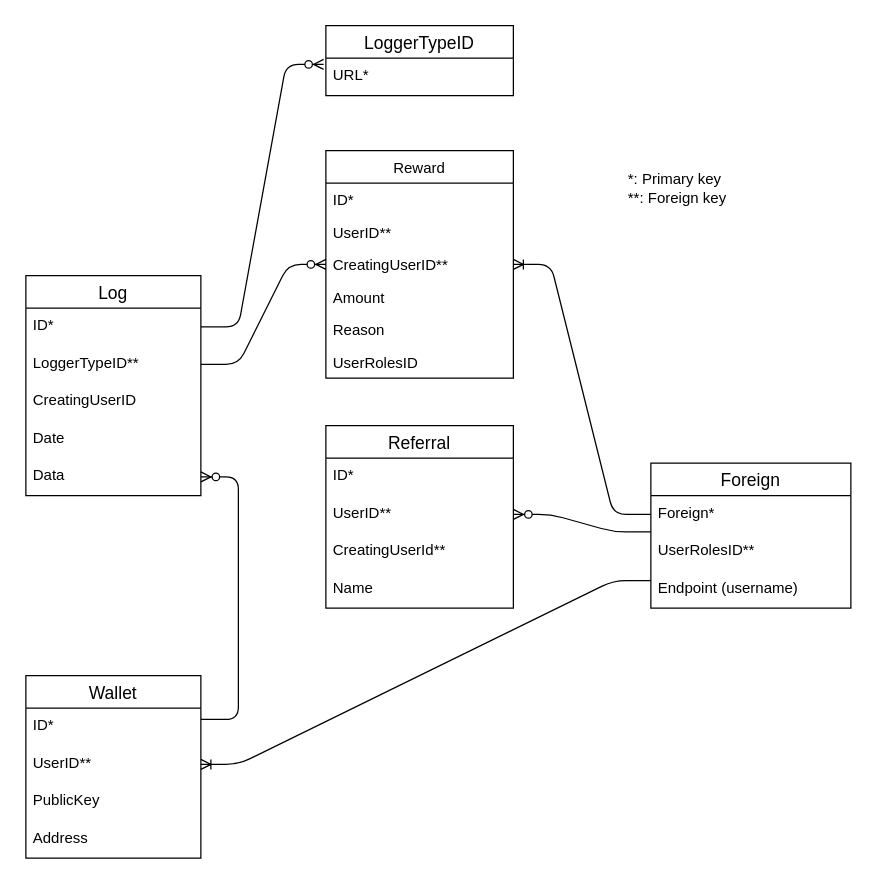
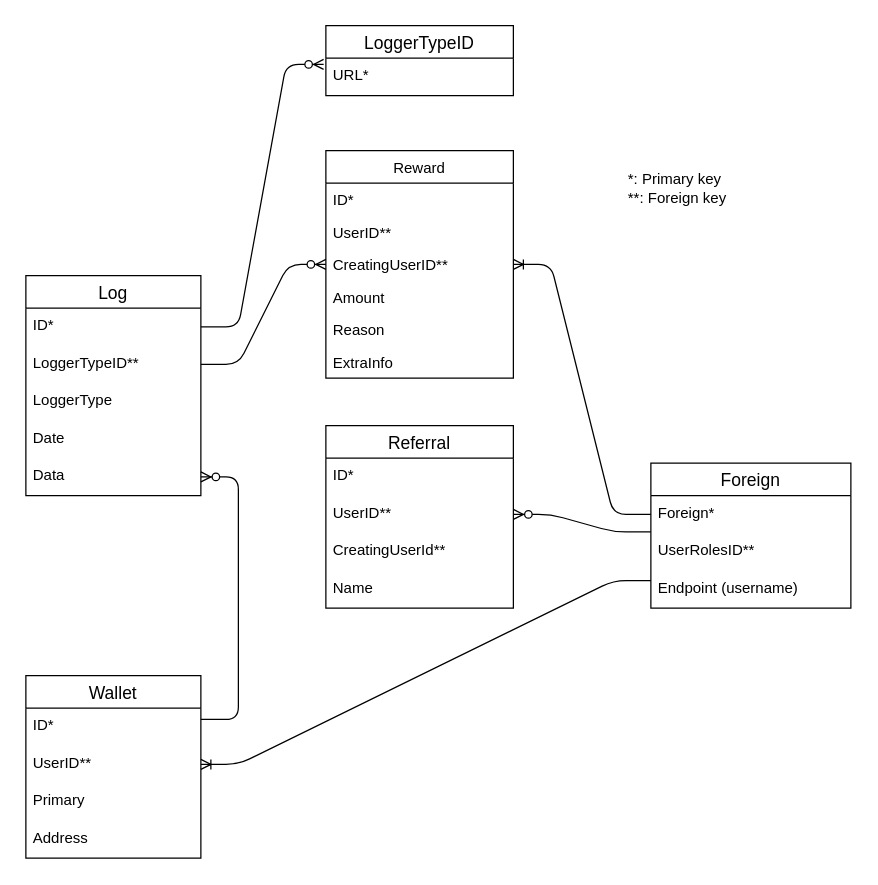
  <mxCell id="0" />
  <mxCell id="1" parent="0" />
  <mxCell id="2" value="Foreign" style="swimlane;fontStyle=0;childLayout=stackLayout;horizontal=1;startSize=26;horizontalStack=0;resizeParent=1;resizeParentMax=0;resizeLast=0;collapsible=1;marginBottom=0;align=center;fontSize=14;" parent="1" vertex="1"><mxGeometry x="520" y="370" width="160" height="116" as="geometry" /></mxCell>
  <mxCell id="3" value="Foreign*" style="text;strokeColor=none;fillColor=none;spacingLeft=4;spacingRight=4;overflow=hidden;rotatable=0;points=[[0,0.5],[1,0.5]];portConstraint=eastwest;fontSize=12;" parent="2" vertex="1"><mxGeometry y="26" width="160" height="30" as="geometry" /></mxCell>
  <mxCell id="4" value="UserRolesID**" style="text;strokeColor=none;fillColor=none;spacingLeft=4;spacingRight=4;overflow=hidden;rotatable=0;points=[[0,0.5],[1,0.5]];portConstraint=eastwest;fontSize=12;" parent="2" vertex="1"><mxGeometry y="56" width="160" height="30" as="geometry" /></mxCell>
  <mxCell id="5" value="Endpoint (username)" style="text;strokeColor=none;fillColor=none;spacingLeft=4;spacingRight=4;overflow=hidden;rotatable=0;points=[[0,0.5],[1,0.5]];portConstraint=eastwest;fontSize=12;" parent="2" vertex="1"><mxGeometry y="86" width="160" height="30" as="geometry" /></mxCell>
  <mxCell id="6" value="Reward" style="swimlane;fontStyle=0;childLayout=stackLayout;horizontal=1;startSize=26;fillColor=none;horizontalStack=0;resizeParent=1;resizeParentMax=0;resizeLast=0;collapsible=1;marginBottom=0;" parent="1" vertex="1"><mxGeometry x="260" y="120" width="150" height="182" as="geometry" /></mxCell>
  <mxCell id="7" value="ID*" style="text;strokeColor=none;fillColor=none;align=left;verticalAlign=top;spacingLeft=4;spacingRight=4;overflow=hidden;rotatable=0;points=[[0,0.5],[1,0.5]];portConstraint=eastwest;" parent="6" vertex="1"><mxGeometry y="26" width="150" height="26" as="geometry" /></mxCell>
  <mxCell id="8" value="UserID**" style="text;strokeColor=none;fillColor=none;align=left;verticalAlign=top;spacingLeft=4;spacingRight=4;overflow=hidden;rotatable=0;points=[[0,0.5],[1,0.5]];portConstraint=eastwest;" parent="6" vertex="1"><mxGeometry y="52" width="150" height="26" as="geometry" /></mxCell>
  <mxCell id="9" value="CreatingUserID**&#10;" style="text;strokeColor=none;fillColor=none;align=left;verticalAlign=top;spacingLeft=4;spacingRight=4;overflow=hidden;rotatable=0;points=[[0,0.5],[1,0.5]];portConstraint=eastwest;" parent="6" vertex="1"><mxGeometry y="78" width="150" height="26" as="geometry" /></mxCell>
  <mxCell id="10" value="Amount&#10;" style="text;strokeColor=none;fillColor=none;align=left;verticalAlign=top;spacingLeft=4;spacingRight=4;overflow=hidden;rotatable=0;points=[[0,0.5],[1,0.5]];portConstraint=eastwest;" parent="6" vertex="1"><mxGeometry y="104" width="150" height="26" as="geometry" /></mxCell>
  <mxCell id="11" value="Reason&#10;" style="text;strokeColor=none;fillColor=none;align=left;verticalAlign=top;spacingLeft=4;spacingRight=4;overflow=hidden;rotatable=0;points=[[0,0.5],[1,0.5]];portConstraint=eastwest;" parent="6" vertex="1"><mxGeometry y="130" width="150" height="26" as="geometry" /></mxCell>
- <mxCell id="12" value="UserRolesID" style="text;strokeColor=none;fillColor=none;align=left;verticalAlign=top;spacingLeft=4;spacingRight=4;overflow=hidden;rotatable=0;points=[[0,0.5],[1,0.5]];portConstraint=eastwest;" parent="6" vertex="1"><mxGeometry y="156" width="150" height="26" as="geometry" /></mxCell>
+ <mxCell id="12" value="ExtraInfo" style="text;strokeColor=none;fillColor=none;align=left;verticalAlign=top;spacingLeft=4;spacingRight=4;overflow=hidden;rotatable=0;points=[[0,0.5],[1,0.5]];portConstraint=eastwest;" parent="6" vertex="1"><mxGeometry y="156" width="150" height="26" as="geometry" /></mxCell>
  <mxCell id="13" value="Referral" style="swimlane;fontStyle=0;childLayout=stackLayout;horizontal=1;startSize=26;horizontalStack=0;resizeParent=1;resizeParentMax=0;resizeLast=0;collapsible=1;marginBottom=0;align=center;fontSize=14;" parent="1" vertex="1"><mxGeometry x="260" y="340" width="150" height="146" as="geometry" /></mxCell>
  <mxCell id="14" value="ID*" style="text;strokeColor=none;fillColor=none;spacingLeft=4;spacingRight=4;overflow=hidden;rotatable=0;points=[[0,0.5],[1,0.5]];portConstraint=eastwest;fontSize=12;" parent="13" vertex="1"><mxGeometry y="26" width="150" height="30" as="geometry" /></mxCell>
  <mxCell id="15" value="UserID**" style="text;strokeColor=none;fillColor=none;spacingLeft=4;spacingRight=4;overflow=hidden;rotatable=0;points=[[0,0.5],[1,0.5]];portConstraint=eastwest;fontSize=12;" parent="13" vertex="1"><mxGeometry y="56" width="150" height="30" as="geometry" /></mxCell>
  <mxCell id="16" value="CreatingUserId**" style="text;strokeColor=none;fillColor=none;spacingLeft=4;spacingRight=4;overflow=hidden;rotatable=0;points=[[0,0.5],[1,0.5]];portConstraint=eastwest;fontSize=12;" parent="13" vertex="1"><mxGeometry y="86" width="150" height="30" as="geometry" /></mxCell>
  <mxCell id="17" value="Name" style="text;strokeColor=none;fillColor=none;spacingLeft=4;spacingRight=4;overflow=hidden;rotatable=0;points=[[0,0.5],[1,0.5]];portConstraint=eastwest;fontSize=12;" parent="13" vertex="1"><mxGeometry y="116" width="150" height="30" as="geometry" /></mxCell>
  <mxCell id="18" value="" style="edgeStyle=entityRelationEdgeStyle;fontSize=12;html=1;endArrow=ERzeroToMany;endFill=1;exitX=0;exitY=-0.033;exitDx=0;exitDy=0;exitPerimeter=0;" parent="1" source="4" target="15" edge="1"><mxGeometry width="100" height="100" relative="1" as="geometry"><mxPoint x="442" y="309" as="sourcePoint" /><mxPoint x="180" y="449.998" as="targetPoint" /></mxGeometry></mxCell>
  <mxCell id="19" value="" style="edgeStyle=entityRelationEdgeStyle;fontSize=12;html=1;endArrow=ERoneToMany;" parent="1" source="3" target="9" edge="1"><mxGeometry width="100" height="100" relative="1" as="geometry"><mxPoint x="450" y="380" as="sourcePoint" /><mxPoint x="550" y="280" as="targetPoint" /></mxGeometry></mxCell>
  <mxCell id="20" value="*: Primary key&lt;br&gt;**: Foreign key" style="text;html=1;strokeColor=none;fillColor=none;align=left;verticalAlign=middle;whiteSpace=wrap;rounded=0;" parent="1" vertex="1"><mxGeometry x="500" y="140" width="110" height="20" as="geometry" /></mxCell>
  <mxCell id="21" value="Wallet" style="swimlane;fontStyle=0;childLayout=stackLayout;horizontal=1;startSize=26;horizontalStack=0;resizeParent=1;resizeParentMax=0;resizeLast=0;collapsible=1;marginBottom=0;align=center;fontSize=14;" parent="1" vertex="1"><mxGeometry x="20" y="540" width="140" height="146" as="geometry" /></mxCell>
  <mxCell id="22" value="ID*" style="text;strokeColor=none;fillColor=none;spacingLeft=4;spacingRight=4;overflow=hidden;rotatable=0;points=[[0,0.5],[1,0.5]];portConstraint=eastwest;fontSize=12;" parent="21" vertex="1"><mxGeometry y="26" width="140" height="30" as="geometry" /></mxCell>
  <mxCell id="23" value="UserID**" style="text;strokeColor=none;fillColor=none;spacingLeft=4;spacingRight=4;overflow=hidden;rotatable=0;points=[[0,0.5],[1,0.5]];portConstraint=eastwest;fontSize=12;" parent="21" vertex="1"><mxGeometry y="56" width="140" height="30" as="geometry" /></mxCell>
- <mxCell id="24" value="PublicKey" style="text;strokeColor=none;fillColor=none;spacingLeft=4;spacingRight=4;overflow=hidden;rotatable=0;points=[[0,0.5],[1,0.5]];portConstraint=eastwest;fontSize=12;" parent="21" vertex="1"><mxGeometry y="86" width="140" height="30" as="geometry" /></mxCell>
+ <mxCell id="24" value="Primary" style="text;strokeColor=none;fillColor=none;spacingLeft=4;spacingRight=4;overflow=hidden;rotatable=0;points=[[0,0.5],[1,0.5]];portConstraint=eastwest;fontSize=12;" parent="21" vertex="1"><mxGeometry y="86" width="140" height="30" as="geometry" /></mxCell>
  <mxCell id="25" value="Address" style="text;strokeColor=none;fillColor=none;spacingLeft=4;spacingRight=4;overflow=hidden;rotatable=0;points=[[0,0.5],[1,0.5]];portConstraint=eastwest;fontSize=12;" parent="21" vertex="1"><mxGeometry y="116" width="140" height="30" as="geometry" /></mxCell>
  <mxCell id="26" style="edgeStyle=orthogonalEdgeStyle;rounded=0;orthogonalLoop=1;jettySize=auto;html=1;exitX=1;exitY=0.5;exitDx=0;exitDy=0;" parent="21" source="23" target="23" edge="1"><mxGeometry relative="1" as="geometry" /></mxCell>
  <mxCell id="27" value="" style="edgeStyle=entityRelationEdgeStyle;fontSize=12;html=1;endArrow=ERoneToMany;exitX=0;exitY=0.267;exitDx=0;exitDy=0;exitPerimeter=0;" parent="1" source="5" target="23" edge="1"><mxGeometry width="100" height="100" relative="1" as="geometry"><mxPoint x="350" y="530" as="sourcePoint" /><mxPoint x="450" y="430" as="targetPoint" /></mxGeometry></mxCell>
  <mxCell id="28" value="Log" style="swimlane;fontStyle=0;childLayout=stackLayout;horizontal=1;startSize=26;horizontalStack=0;resizeParent=1;resizeParentMax=0;resizeLast=0;collapsible=1;marginBottom=0;align=center;fontSize=14;" vertex="1" parent="1"><mxGeometry x="20" y="220" width="140" height="176" as="geometry" /></mxCell>
  <mxCell id="29" value="ID*" style="text;strokeColor=none;fillColor=none;spacingLeft=4;spacingRight=4;overflow=hidden;rotatable=0;points=[[0,0.5],[1,0.5]];portConstraint=eastwest;fontSize=12;" vertex="1" parent="28"><mxGeometry y="26" width="140" height="30" as="geometry" /></mxCell>
  <mxCell id="30" value="LoggerTypeID**" style="text;strokeColor=none;fillColor=none;spacingLeft=4;spacingRight=4;overflow=hidden;rotatable=0;points=[[0,0.5],[1,0.5]];portConstraint=eastwest;fontSize=12;" vertex="1" parent="28"><mxGeometry y="56" width="140" height="30" as="geometry" /></mxCell>
- <mxCell id="31" value="CreatingUserID" style="text;strokeColor=none;fillColor=none;spacingLeft=4;spacingRight=4;overflow=hidden;rotatable=0;points=[[0,0.5],[1,0.5]];portConstraint=eastwest;fontSize=12;" vertex="1" parent="28"><mxGeometry y="86" width="140" height="30" as="geometry" /></mxCell>
+ <mxCell id="31" value="LoggerType" style="text;strokeColor=none;fillColor=none;spacingLeft=4;spacingRight=4;overflow=hidden;rotatable=0;points=[[0,0.5],[1,0.5]];portConstraint=eastwest;fontSize=12;" vertex="1" parent="28"><mxGeometry y="86" width="140" height="30" as="geometry" /></mxCell>
  <mxCell id="32" value="Date" style="text;strokeColor=none;fillColor=none;spacingLeft=4;spacingRight=4;overflow=hidden;rotatable=0;points=[[0,0.5],[1,0.5]];portConstraint=eastwest;fontSize=12;" vertex="1" parent="28"><mxGeometry y="116" width="140" height="30" as="geometry" /></mxCell>
  <mxCell id="33" value="Data" style="text;strokeColor=none;fillColor=none;spacingLeft=4;spacingRight=4;overflow=hidden;rotatable=0;points=[[0,0.5],[1,0.5]];portConstraint=eastwest;fontSize=12;" vertex="1" parent="28"><mxGeometry y="146" width="140" height="30" as="geometry" /></mxCell>
  <mxCell id="34" value="LoggerTypeID" style="swimlane;fontStyle=0;childLayout=stackLayout;horizontal=1;startSize=26;horizontalStack=0;resizeParent=1;resizeParentMax=0;resizeLast=0;collapsible=1;marginBottom=0;align=center;fontSize=14;" vertex="1" parent="1"><mxGeometry x="260" y="20" width="150" height="56" as="geometry" /></mxCell>
  <mxCell id="35" value="URL*" style="text;strokeColor=none;fillColor=none;spacingLeft=4;spacingRight=4;overflow=hidden;rotatable=0;points=[[0,0.5],[1,0.5]];portConstraint=eastwest;fontSize=12;" vertex="1" parent="34"><mxGeometry y="26" width="150" height="30" as="geometry" /></mxCell>
  <mxCell id="36" value="" style="edgeStyle=entityRelationEdgeStyle;fontSize=12;html=1;endArrow=ERzeroToMany;endFill=1;entryX=-0.012;entryY=0.167;entryDx=0;entryDy=0;entryPerimeter=0;exitX=1;exitY=0.5;exitDx=0;exitDy=0;" edge="1" parent="1" source="29" target="35"><mxGeometry width="100" height="100" relative="1" as="geometry"><mxPoint x="350" y="300" as="sourcePoint" /><mxPoint x="450" y="200" as="targetPoint" /></mxGeometry></mxCell>
  <mxCell id="37" value="" style="edgeStyle=entityRelationEdgeStyle;fontSize=12;html=1;endArrow=ERzeroToMany;endFill=1;entryX=1;entryY=0.5;entryDx=0;entryDy=0;exitX=1;exitY=0.3;exitDx=0;exitDy=0;exitPerimeter=0;" edge="1" parent="1" source="22" target="33"><mxGeometry width="100" height="100" relative="1" as="geometry"><mxPoint x="350" y="420" as="sourcePoint" /><mxPoint x="450" y="320" as="targetPoint" /></mxGeometry></mxCell>
  <mxCell id="38" value="" style="edgeStyle=entityRelationEdgeStyle;fontSize=12;html=1;endArrow=ERzeroToMany;endFill=1;exitX=1;exitY=0.5;exitDx=0;exitDy=0;entryX=0;entryY=0.5;entryDx=0;entryDy=0;" edge="1" parent="1" source="30" target="9"><mxGeometry width="100" height="100" relative="1" as="geometry"><mxPoint x="250" y="310" as="sourcePoint" /><mxPoint x="350" y="210" as="targetPoint" /></mxGeometry></mxCell>
